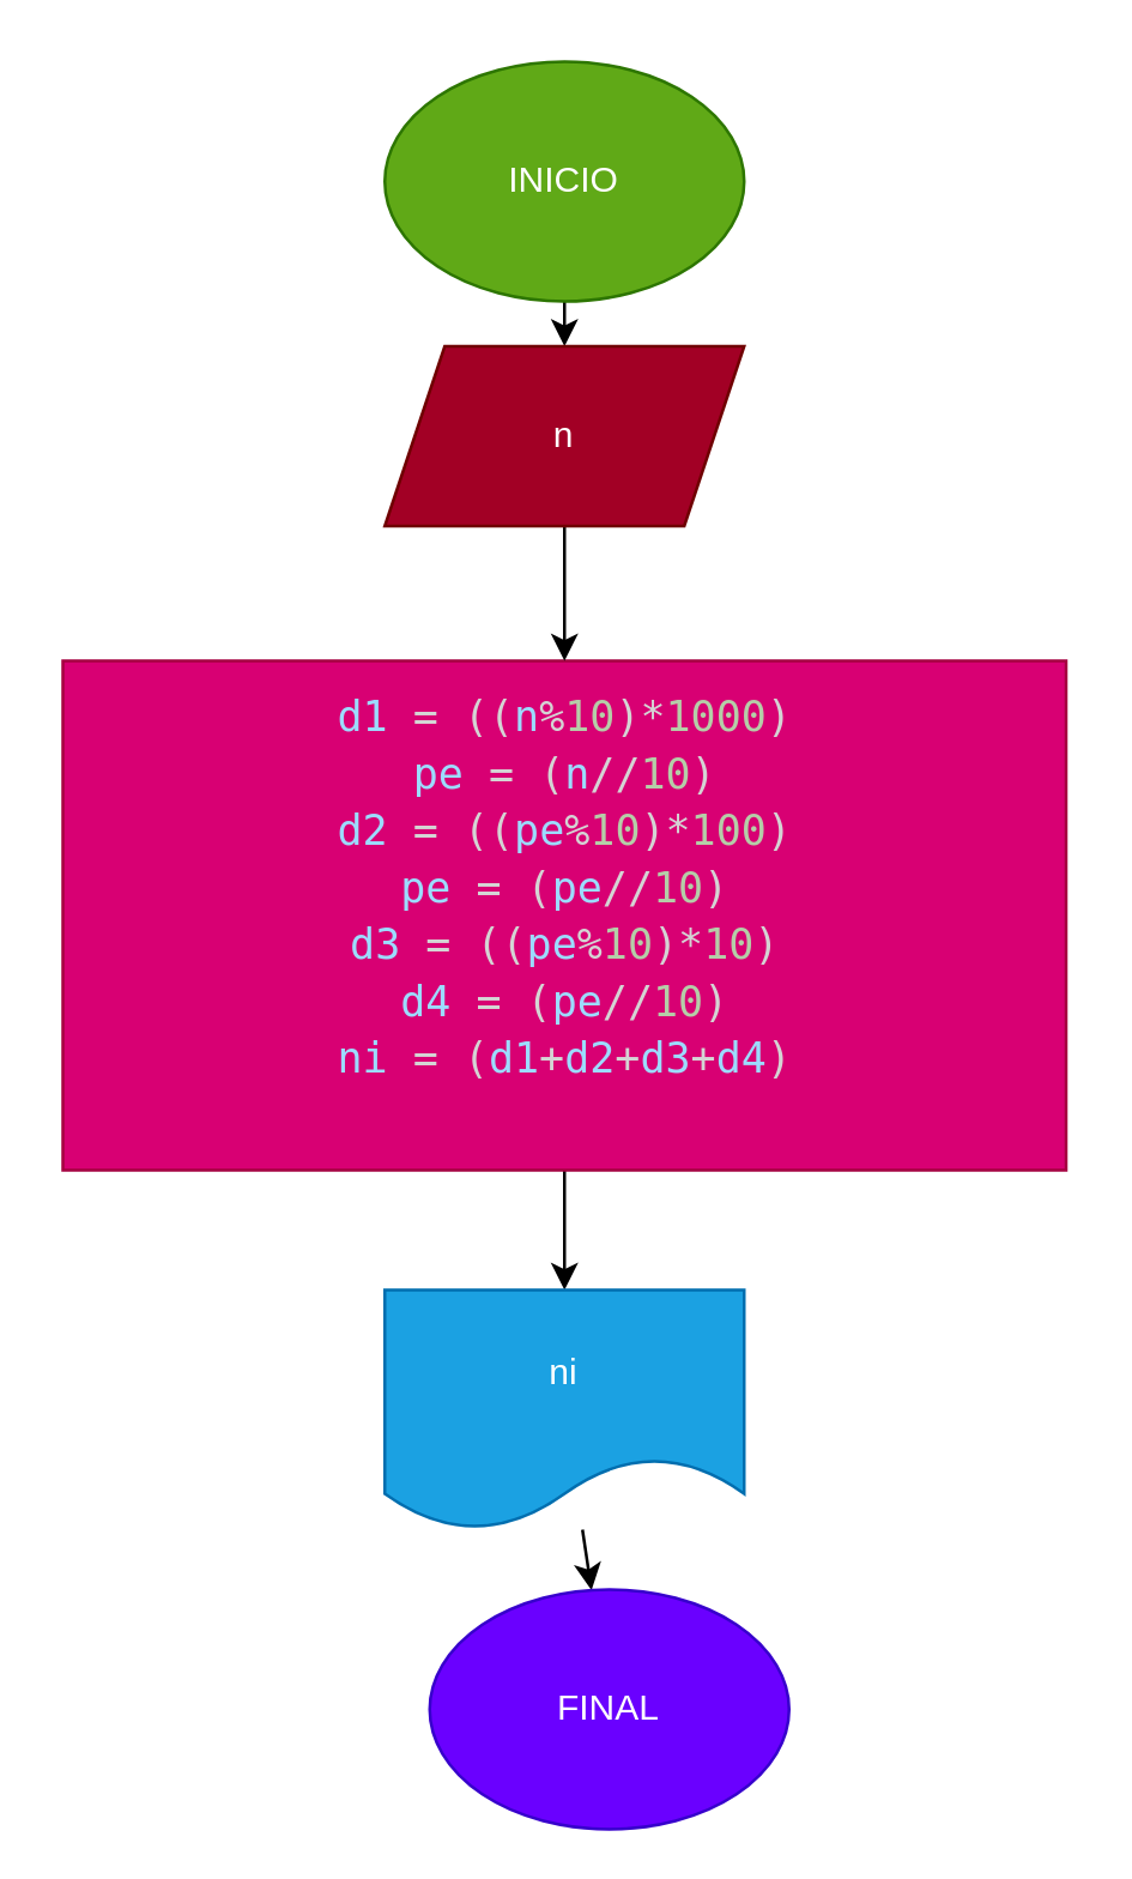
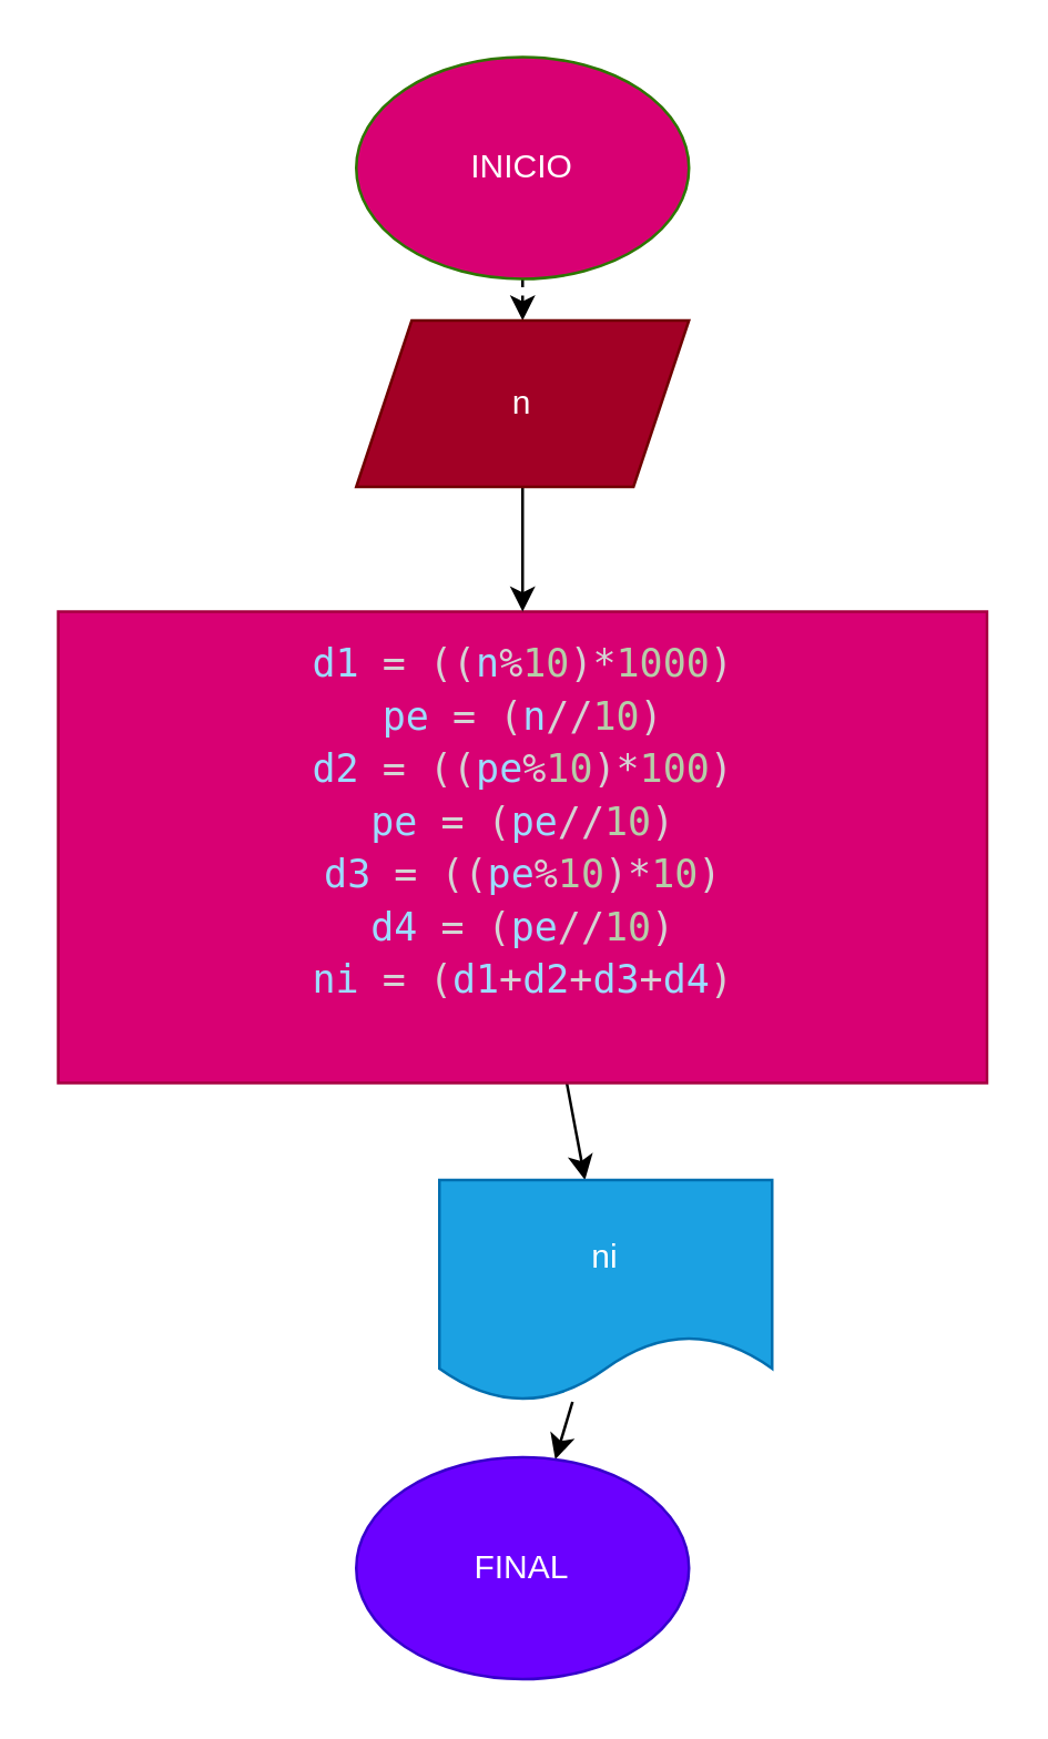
  <mxCell id="0" />
  <mxCell id="1" parent="0" />
- <mxCell id="2" value="" style="edgeStyle=none;html=1;" parent="1" source="3" target="7" edge="1"><mxGeometry relative="1" as="geometry" /></mxCell>
- <mxCell id="3" value="INICIO" style="ellipse;whiteSpace=wrap;html=1;fillColor=#60a917;fontColor=#ffffff;strokeColor=#2D7600;" parent="1" vertex="1"><mxGeometry x="128" y="20" width="120" height="80" as="geometry" /></mxCell>
+ <mxCell id="2" value="" style="edgeStyle=none;html=1;dashed=1;" parent="1" source="3" target="7" edge="1"><mxGeometry relative="1" as="geometry" /></mxCell>
+ <mxCell id="3" value="INICIO" style="ellipse;whiteSpace=wrap;html=1;fillColor=#d80073;fontColor=#ffffff;strokeColor=#2D7600;" parent="1" vertex="1"><mxGeometry x="128" y="20" width="120" height="80" as="geometry" /></mxCell>
  <mxCell id="4" value="" style="edgeStyle=none;html=1;" parent="1" source="5" target="9" edge="1"><mxGeometry relative="1" as="geometry" /></mxCell>
  <mxCell id="5" value="&lt;div style=&quot;font-family: &amp;quot;Droid Sans Mono&amp;quot;, &amp;quot;monospace&amp;quot;, monospace; font-size: 14px; line-height: 19px;&quot;&gt;&lt;div style=&quot;&quot;&gt;&lt;div style=&quot;color: rgb(212, 212, 212); line-height: 19px;&quot;&gt;&lt;div style=&quot;&quot;&gt;&lt;span style=&quot;color: rgb(156, 220, 254);&quot;&gt;d1&lt;/span&gt; = ((&lt;span style=&quot;color: rgb(156, 220, 254);&quot;&gt;n&lt;/span&gt;%&lt;span style=&quot;color: rgb(181, 206, 168);&quot;&gt;10&lt;/span&gt;)*&lt;span style=&quot;color: rgb(181, 206, 168);&quot;&gt;1000&lt;/span&gt;)&lt;/div&gt;&lt;div style=&quot;&quot;&gt;&lt;span style=&quot;color: #9cdcfe;&quot;&gt;pe&lt;/span&gt; = (&lt;span style=&quot;color: #9cdcfe;&quot;&gt;n&lt;/span&gt;//&lt;span style=&quot;color: #b5cea8;&quot;&gt;10&lt;/span&gt;)&lt;/div&gt;&lt;div style=&quot;&quot;&gt;&lt;span style=&quot;color: #9cdcfe;&quot;&gt;d2&lt;/span&gt; = ((&lt;span style=&quot;color: #9cdcfe;&quot;&gt;pe&lt;/span&gt;%&lt;span style=&quot;color: #b5cea8;&quot;&gt;10&lt;/span&gt;)*&lt;span style=&quot;color: #b5cea8;&quot;&gt;100&lt;/span&gt;)&lt;/div&gt;&lt;div style=&quot;&quot;&gt;&lt;span style=&quot;color: #9cdcfe;&quot;&gt;pe&lt;/span&gt; = (&lt;span style=&quot;color: #9cdcfe;&quot;&gt;pe&lt;/span&gt;//&lt;span style=&quot;color: #b5cea8;&quot;&gt;10&lt;/span&gt;)&lt;/div&gt;&lt;div style=&quot;&quot;&gt;&lt;span style=&quot;color: #9cdcfe;&quot;&gt;d3&lt;/span&gt; = ((&lt;span style=&quot;color: #9cdcfe;&quot;&gt;pe&lt;/span&gt;%&lt;span style=&quot;color: #b5cea8;&quot;&gt;10&lt;/span&gt;)*&lt;span style=&quot;color: #b5cea8;&quot;&gt;10&lt;/span&gt;)&lt;/div&gt;&lt;div style=&quot;&quot;&gt;&lt;span style=&quot;color: #9cdcfe;&quot;&gt;d4&lt;/span&gt; = (&lt;span style=&quot;color: #9cdcfe;&quot;&gt;pe&lt;/span&gt;//&lt;span style=&quot;color: #b5cea8;&quot;&gt;10&lt;/span&gt;)&lt;/div&gt;&lt;div style=&quot;&quot;&gt;&lt;span style=&quot;color: #9cdcfe;&quot;&gt;ni&lt;/span&gt; = (&lt;span style=&quot;color: #9cdcfe;&quot;&gt;d1&lt;/span&gt;+&lt;span style=&quot;color: #9cdcfe;&quot;&gt;d2&lt;/span&gt;+&lt;span style=&quot;color: #9cdcfe;&quot;&gt;d3&lt;/span&gt;+&lt;span style=&quot;color: #9cdcfe;&quot;&gt;d4&lt;/span&gt;)&lt;/div&gt;&lt;br&gt;&lt;/div&gt;&lt;/div&gt;&lt;/div&gt;" style="rounded=0;whiteSpace=wrap;html=1;fillColor=#d80073;fontColor=#ffffff;strokeColor=#A50040;" parent="1" vertex="1"><mxGeometry x="20.5" y="220" width="335" height="170" as="geometry" /></mxCell>
  <mxCell id="6" value="" style="edgeStyle=none;html=1;" parent="1" source="7" target="5" edge="1"><mxGeometry relative="1" as="geometry" /></mxCell>
  <mxCell id="7" value="n" style="shape=parallelogram;perimeter=parallelogramPerimeter;whiteSpace=wrap;html=1;fixedSize=1;fillColor=#a20025;fontColor=#ffffff;strokeColor=#6F0000;" parent="1" vertex="1"><mxGeometry x="128" y="115" width="120" height="60" as="geometry" /></mxCell>
  <mxCell id="8" value="" style="edgeStyle=none;html=1;" parent="1" source="9" target="10" edge="1"><mxGeometry relative="1" as="geometry" /></mxCell>
- <mxCell id="9" value="ni" style="shape=document;whiteSpace=wrap;html=1;boundedLbl=1;fillColor=#1ba1e2;fontColor=#ffffff;strokeColor=#006EAF;" parent="1" vertex="1"><mxGeometry x="128" y="430" width="120" height="80" as="geometry" /></mxCell>
- <mxCell id="10" value="FINAL" style="ellipse;whiteSpace=wrap;html=1;fillColor=#6a00ff;fontColor=#ffffff;strokeColor=#3700CC;" parent="1" vertex="1"><mxGeometry x="143" y="530" width="120" height="80" as="geometry" /></mxCell>
+ <mxCell id="9" value="ni" style="shape=document;whiteSpace=wrap;html=1;boundedLbl=1;fillColor=#1ba1e2;fontColor=#ffffff;strokeColor=#006EAF;" parent="1" vertex="1"><mxGeometry x="158" y="425" width="120" height="80" as="geometry" /></mxCell>
+ <mxCell id="10" value="FINAL" style="ellipse;whiteSpace=wrap;html=1;fillColor=#6a00ff;fontColor=#ffffff;strokeColor=#3700CC;" parent="1" vertex="1"><mxGeometry x="128" y="525" width="120" height="80" as="geometry" /></mxCell>
